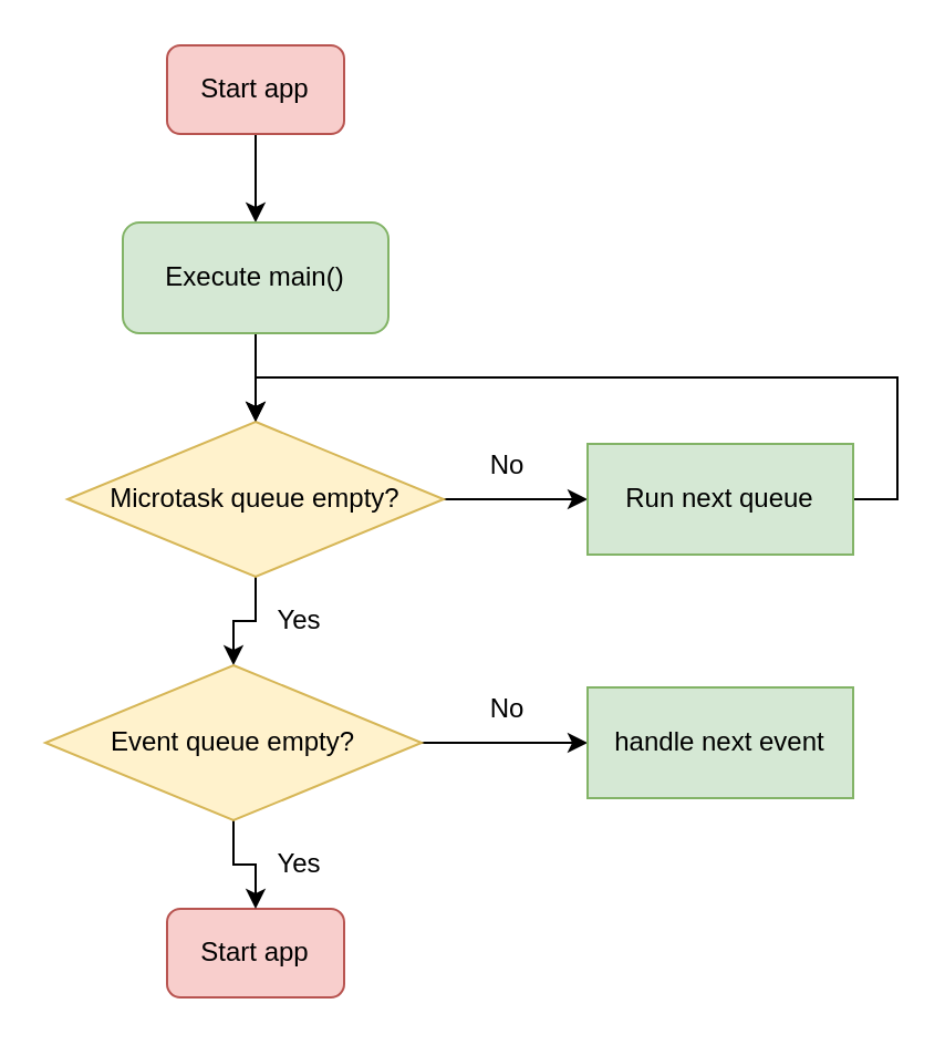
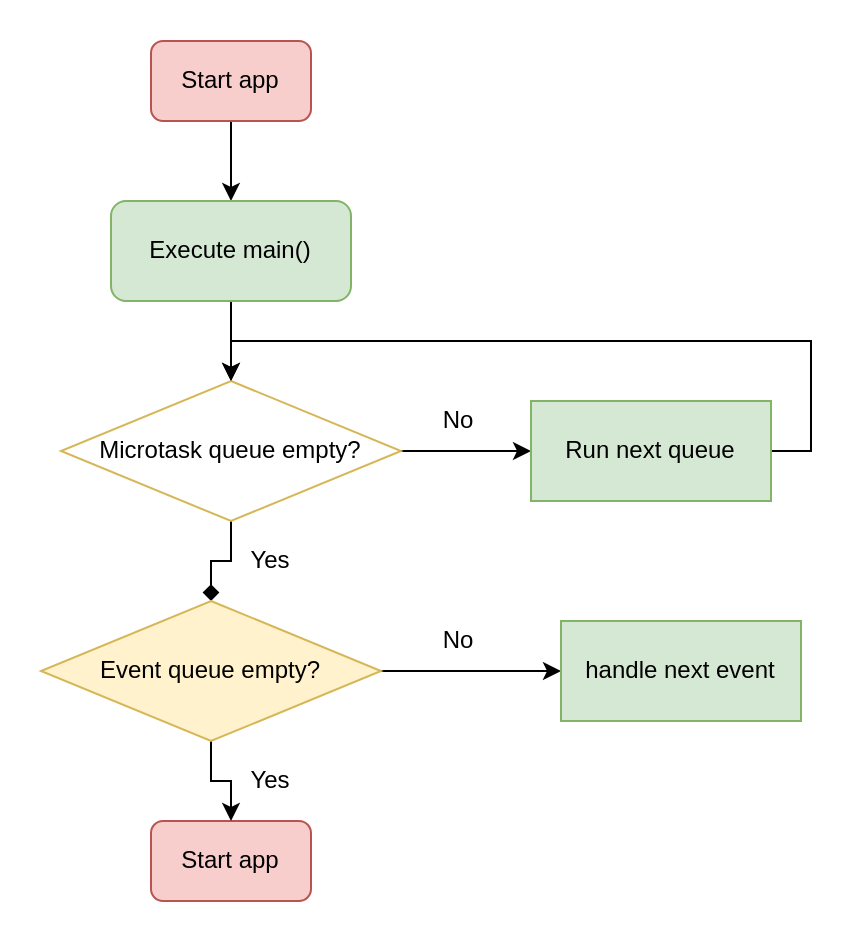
  <mxCell id="0" />
  <mxCell id="1" parent="0" />
  <mxCell id="2" style="edgeStyle=orthogonalEdgeStyle;rounded=0;orthogonalLoop=1;jettySize=auto;html=1;exitX=0.5;exitY=1;exitDx=0;exitDy=0;entryX=0.5;entryY=0;entryDx=0;entryDy=0;" edge="1" parent="1" source="3" target="5"><mxGeometry relative="1" as="geometry" /></mxCell>
  <mxCell id="3" value="Start app" style="rounded=1;whiteSpace=wrap;html=1;fillColor=#f8cecc;strokeColor=#b85450;" vertex="1" parent="1"><mxGeometry x="75" y="20" width="80" height="40" as="geometry" /></mxCell>
  <mxCell id="4" style="edgeStyle=orthogonalEdgeStyle;rounded=0;orthogonalLoop=1;jettySize=auto;html=1;exitX=0.5;exitY=1;exitDx=0;exitDy=0;" edge="1" parent="1" source="5"><mxGeometry relative="1" as="geometry"><mxPoint x="115" y="190" as="targetPoint" /></mxGeometry></mxCell>
  <mxCell id="5" value="Execute main()" style="whiteSpace=wrap;html=1;fillColor=#d5e8d4;strokeColor=#82b366;rounded=1;" vertex="1" parent="1"><mxGeometry x="55" y="100" width="120" height="50" as="geometry" /></mxCell>
  <mxCell id="6" value="Start app" style="rounded=1;whiteSpace=wrap;html=1;fillColor=#f8cecc;strokeColor=#b85450;" vertex="1" parent="1"><mxGeometry x="75" y="410" width="80" height="40" as="geometry" /></mxCell>
  <mxCell id="7" style="edgeStyle=orthogonalEdgeStyle;rounded=0;orthogonalLoop=1;jettySize=auto;html=1;exitX=1;exitY=0.5;exitDx=0;exitDy=0;" edge="1" parent="1" source="9" target="14"><mxGeometry relative="1" as="geometry" /></mxCell>
- <mxCell id="8" style="edgeStyle=orthogonalEdgeStyle;rounded=0;orthogonalLoop=1;jettySize=auto;html=1;exitX=0.5;exitY=1;exitDx=0;exitDy=0;" edge="1" parent="1" source="9" target="12"><mxGeometry relative="1" as="geometry" /></mxCell>
- <mxCell id="9" value="Microtask queue empty?" style="rhombus;whiteSpace=wrap;html=1;fillColor=#fff2cc;strokeColor=#d6b656;" vertex="1" parent="1"><mxGeometry x="30" y="190" width="170" height="70" as="geometry" /></mxCell>
+ <mxCell id="8" style="edgeStyle=orthogonalEdgeStyle;rounded=0;orthogonalLoop=1;jettySize=auto;html=1;exitX=0.5;exitY=1;exitDx=0;exitDy=0;endArrow=diamond;" edge="1" parent="1" source="9" target="12"><mxGeometry relative="1" as="geometry" /></mxCell>
+ <mxCell id="9" value="Microtask queue empty?" style="rhombus;whiteSpace=wrap;html=1;fillColor=#ffffff;strokeColor=#d6b656;" vertex="1" parent="1"><mxGeometry x="30" y="190" width="170" height="70" as="geometry" /></mxCell>
  <mxCell id="10" style="edgeStyle=orthogonalEdgeStyle;rounded=0;orthogonalLoop=1;jettySize=auto;html=1;exitX=1;exitY=0.5;exitDx=0;exitDy=0;entryX=0;entryY=0.5;entryDx=0;entryDy=0;" edge="1" parent="1" source="12" target="15"><mxGeometry relative="1" as="geometry" /></mxCell>
  <mxCell id="11" style="edgeStyle=orthogonalEdgeStyle;rounded=0;orthogonalLoop=1;jettySize=auto;html=1;exitX=0.5;exitY=1;exitDx=0;exitDy=0;entryX=0.5;entryY=0;entryDx=0;entryDy=0;" edge="1" parent="1" source="12" target="6"><mxGeometry relative="1" as="geometry" /></mxCell>
  <mxCell id="12" value="Event queue empty?" style="rhombus;whiteSpace=wrap;html=1;fillColor=#fff2cc;strokeColor=#d6b656;" vertex="1" parent="1"><mxGeometry x="20" y="300" width="170" height="70" as="geometry" /></mxCell>
  <mxCell id="13" style="edgeStyle=orthogonalEdgeStyle;rounded=0;orthogonalLoop=1;jettySize=auto;html=1;exitX=1;exitY=0.5;exitDx=0;exitDy=0;entryX=0.5;entryY=0;entryDx=0;entryDy=0;" edge="1" parent="1" source="14" target="9"><mxGeometry relative="1" as="geometry"><Array as="points"><mxPoint x="405" y="225" /><mxPoint x="405" y="170" /><mxPoint x="115" y="170" /></Array></mxGeometry></mxCell>
  <mxCell id="14" value="Run next queue" style="rounded=0;whiteSpace=wrap;html=1;fillColor=#d5e8d4;strokeColor=#82b366;" vertex="1" parent="1"><mxGeometry x="265" y="200" width="120" height="50" as="geometry" /></mxCell>
- <mxCell id="15" value="handle next event" style="rounded=0;whiteSpace=wrap;html=1;fillColor=#d5e8d4;strokeColor=#82b366;" vertex="1" parent="1"><mxGeometry x="265" y="310" width="120" height="50" as="geometry" /></mxCell>
+ <mxCell id="15" value="handle next event" style="rounded=0;whiteSpace=wrap;html=1;fillColor=#d5e8d4;strokeColor=#82b366;" vertex="1" parent="1"><mxGeometry x="280" y="310" width="120" height="50" as="geometry" /></mxCell>
  <mxCell id="16" value="No" style="text;html=1;strokeColor=none;fillColor=none;align=center;verticalAlign=middle;whiteSpace=wrap;rounded=0;" vertex="1" parent="1"><mxGeometry x="209" y="200" width="40" height="20" as="geometry" /></mxCell>
  <mxCell id="17" value="No" style="text;html=1;strokeColor=none;fillColor=none;align=center;verticalAlign=middle;whiteSpace=wrap;rounded=0;" vertex="1" parent="1"><mxGeometry x="209" y="310" width="40" height="20" as="geometry" /></mxCell>
  <mxCell id="18" value="Yes" style="text;html=1;strokeColor=none;fillColor=none;align=center;verticalAlign=middle;whiteSpace=wrap;rounded=0;" vertex="1" parent="1"><mxGeometry x="115" y="270" width="40" height="20" as="geometry" /></mxCell>
  <mxCell id="19" value="Yes" style="text;html=1;strokeColor=none;fillColor=none;align=center;verticalAlign=middle;whiteSpace=wrap;rounded=0;" vertex="1" parent="1"><mxGeometry x="115" y="380" width="40" height="20" as="geometry" /></mxCell>
